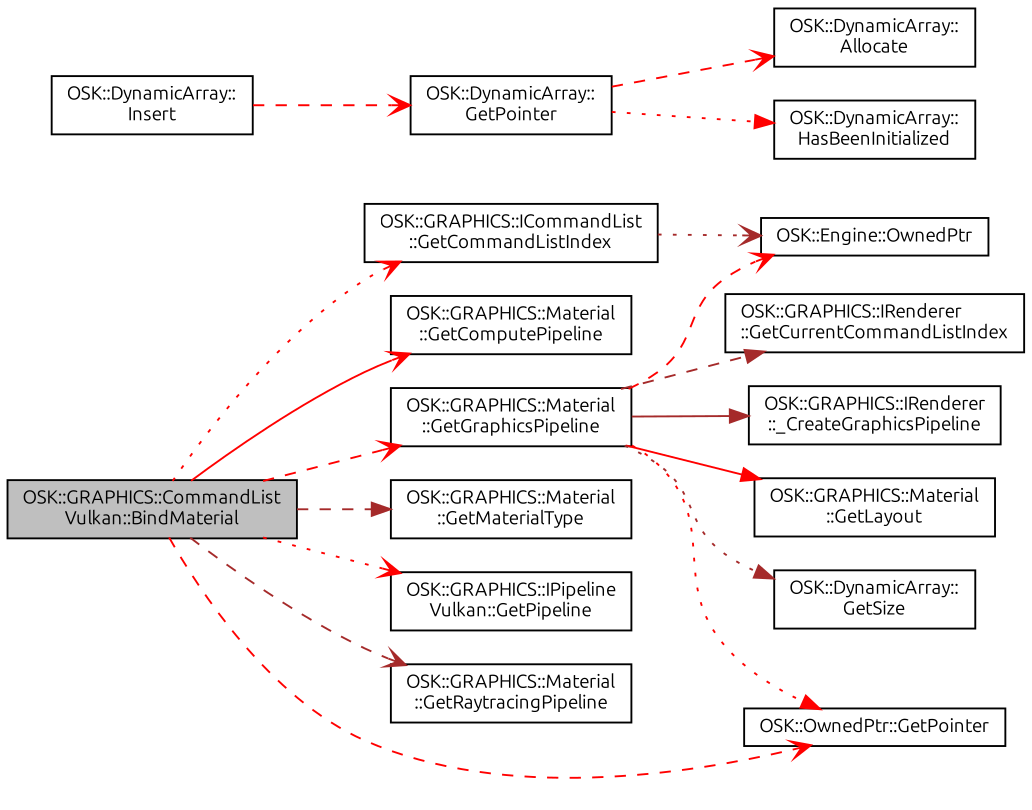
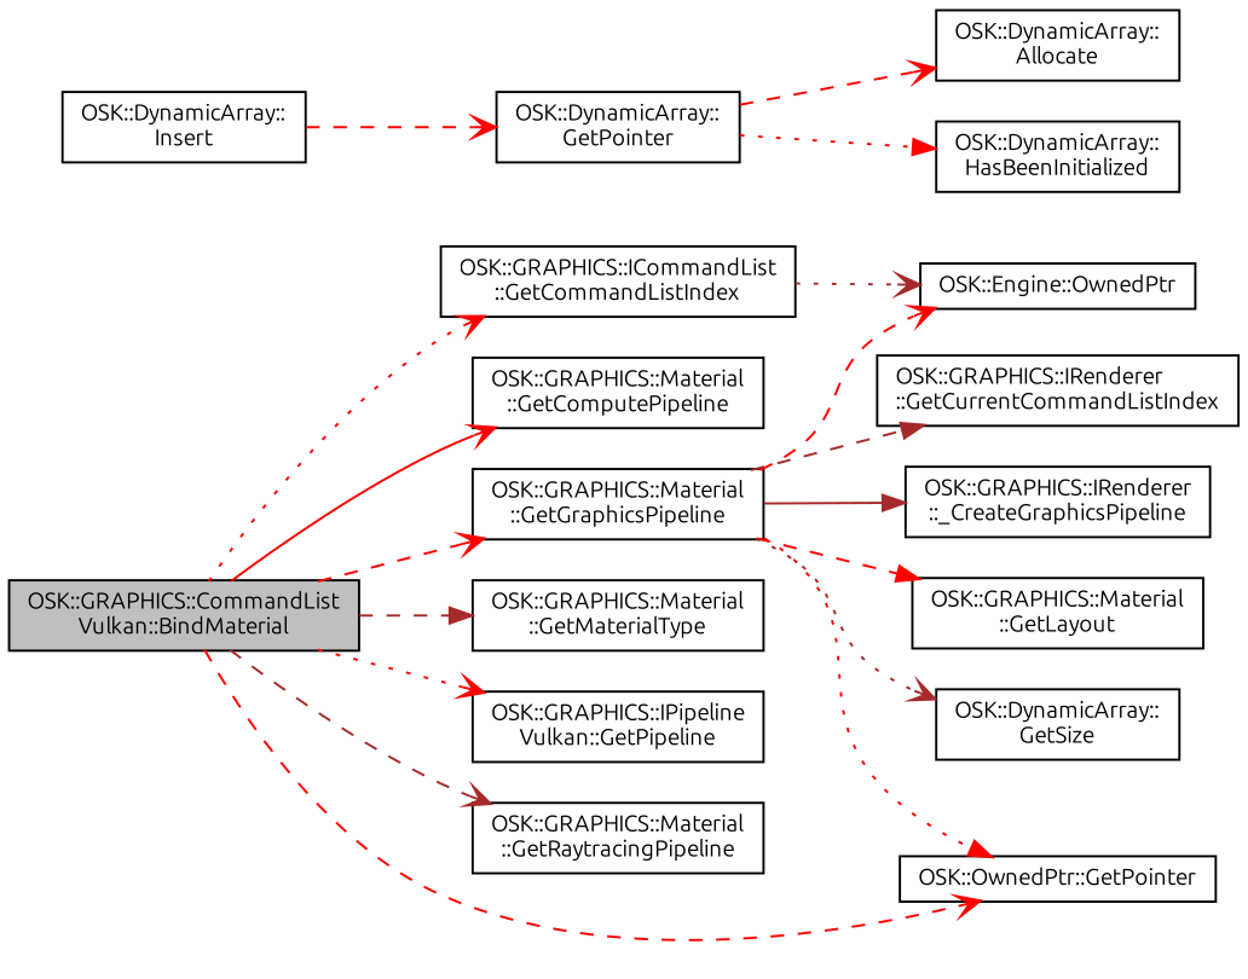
  digraph {
    fontname=Ubuntu
    rankdir=LR
    node [color=black fillcolor=white fontname=Ubuntu fontsize=10 shape=record style=filled]
    edge [arrowhead=vee color=red fontname=Ubuntu fontsize=10 labelfontname=Helvetica labelfontsize=10 style=dashed]
    n1 [fillcolor=grey75 fontcolor=black height=0.2 label="OSK::GRAPHICS::CommandList\lVulkan::BindMaterial" width=0.4]
    n2 [height=0.2 label="OSK::GRAPHICS::ICommandList\l::GetCommandListIndex" width=0.4]
    n3 [height=0.2 label="OSK::GRAPHICS::Material\l::GetComputePipeline" width=0.4]
    n4 [height=0.2 label="OSK::GRAPHICS::Material\l::GetGraphicsPipeline" width=0.4]
    n5 [height=0.2 label="OSK::GRAPHICS::Material\l::GetMaterialType" width=0.4]
    n6 [height=0.2 label="OSK::GRAPHICS::IPipeline\lVulkan::GetPipeline" width=0.4]
    n7 [height=0.2 label="OSK::GRAPHICS::Material\l::GetRaytracingPipeline" width=0.4]
    n8 [height=0.2 label="OSK::OwnedPtr::GetPointer" width=0.4]
    n9 [height=0.2 label="OSK::Engine::OwnedPtr" width=0.4]
    n10 [height=0.2 label="OSK::GRAPHICS::IRenderer\l::GetCurrentCommandListIndex" width=0.4]
    n11 [height=0.2 label="OSK::GRAPHICS::IRenderer\l::_CreateGraphicsPipeline" width=0.4]
    n12 [height=0.2 label="OSK::GRAPHICS::Material\l::GetLayout" width=0.4]
    n13 [height=0.2 label="OSK::DynamicArray::\lGetSize" width=0.4]
    n14 [height=0.2 label="OSK::DynamicArray::\lInsert" width=0.4]
    n15 [height=0.2 label="OSK::DynamicArray::\lGetPointer" width=0.4]
    n16 [height=0.2 label="OSK::DynamicArray::\lAllocate" width=0.4]
    n17 [height=0.2 label="OSK::DynamicArray::\lHasBeenInitialized" width=0.4]
    n1 -> n2 [style=dotted]
    n1 -> n3 [style=solid]
    n1 -> n4
    n1 -> n5 [arrowhead=normal color=brown]
    n1 -> n6 [style=dotted]
    n1 -> n7 [color=brown]
    n1 -> n8
    n2 -> n9 [color=brown style=dotted]
    n4 -> n8 [arrowhead=normal style=dotted]
    n4 -> n9
    n4 -> n10 [arrowhead=normal color=brown]
    n4 -> n11 [arrowhead=normal color=brown style=solid]
-   n4 -> n12 [arrowhead=normal style=solid]
-   n4 -> n13 [arrowhead=normal color=brown style=dotted]
+   n4 -> n12 [arrowhead=normal]
+   n4 -> n13 [color=brown style=dotted]
    n14 -> n15
    n15 -> n16
    n15 -> n17 [arrowhead=normal style=dotted]
  }
